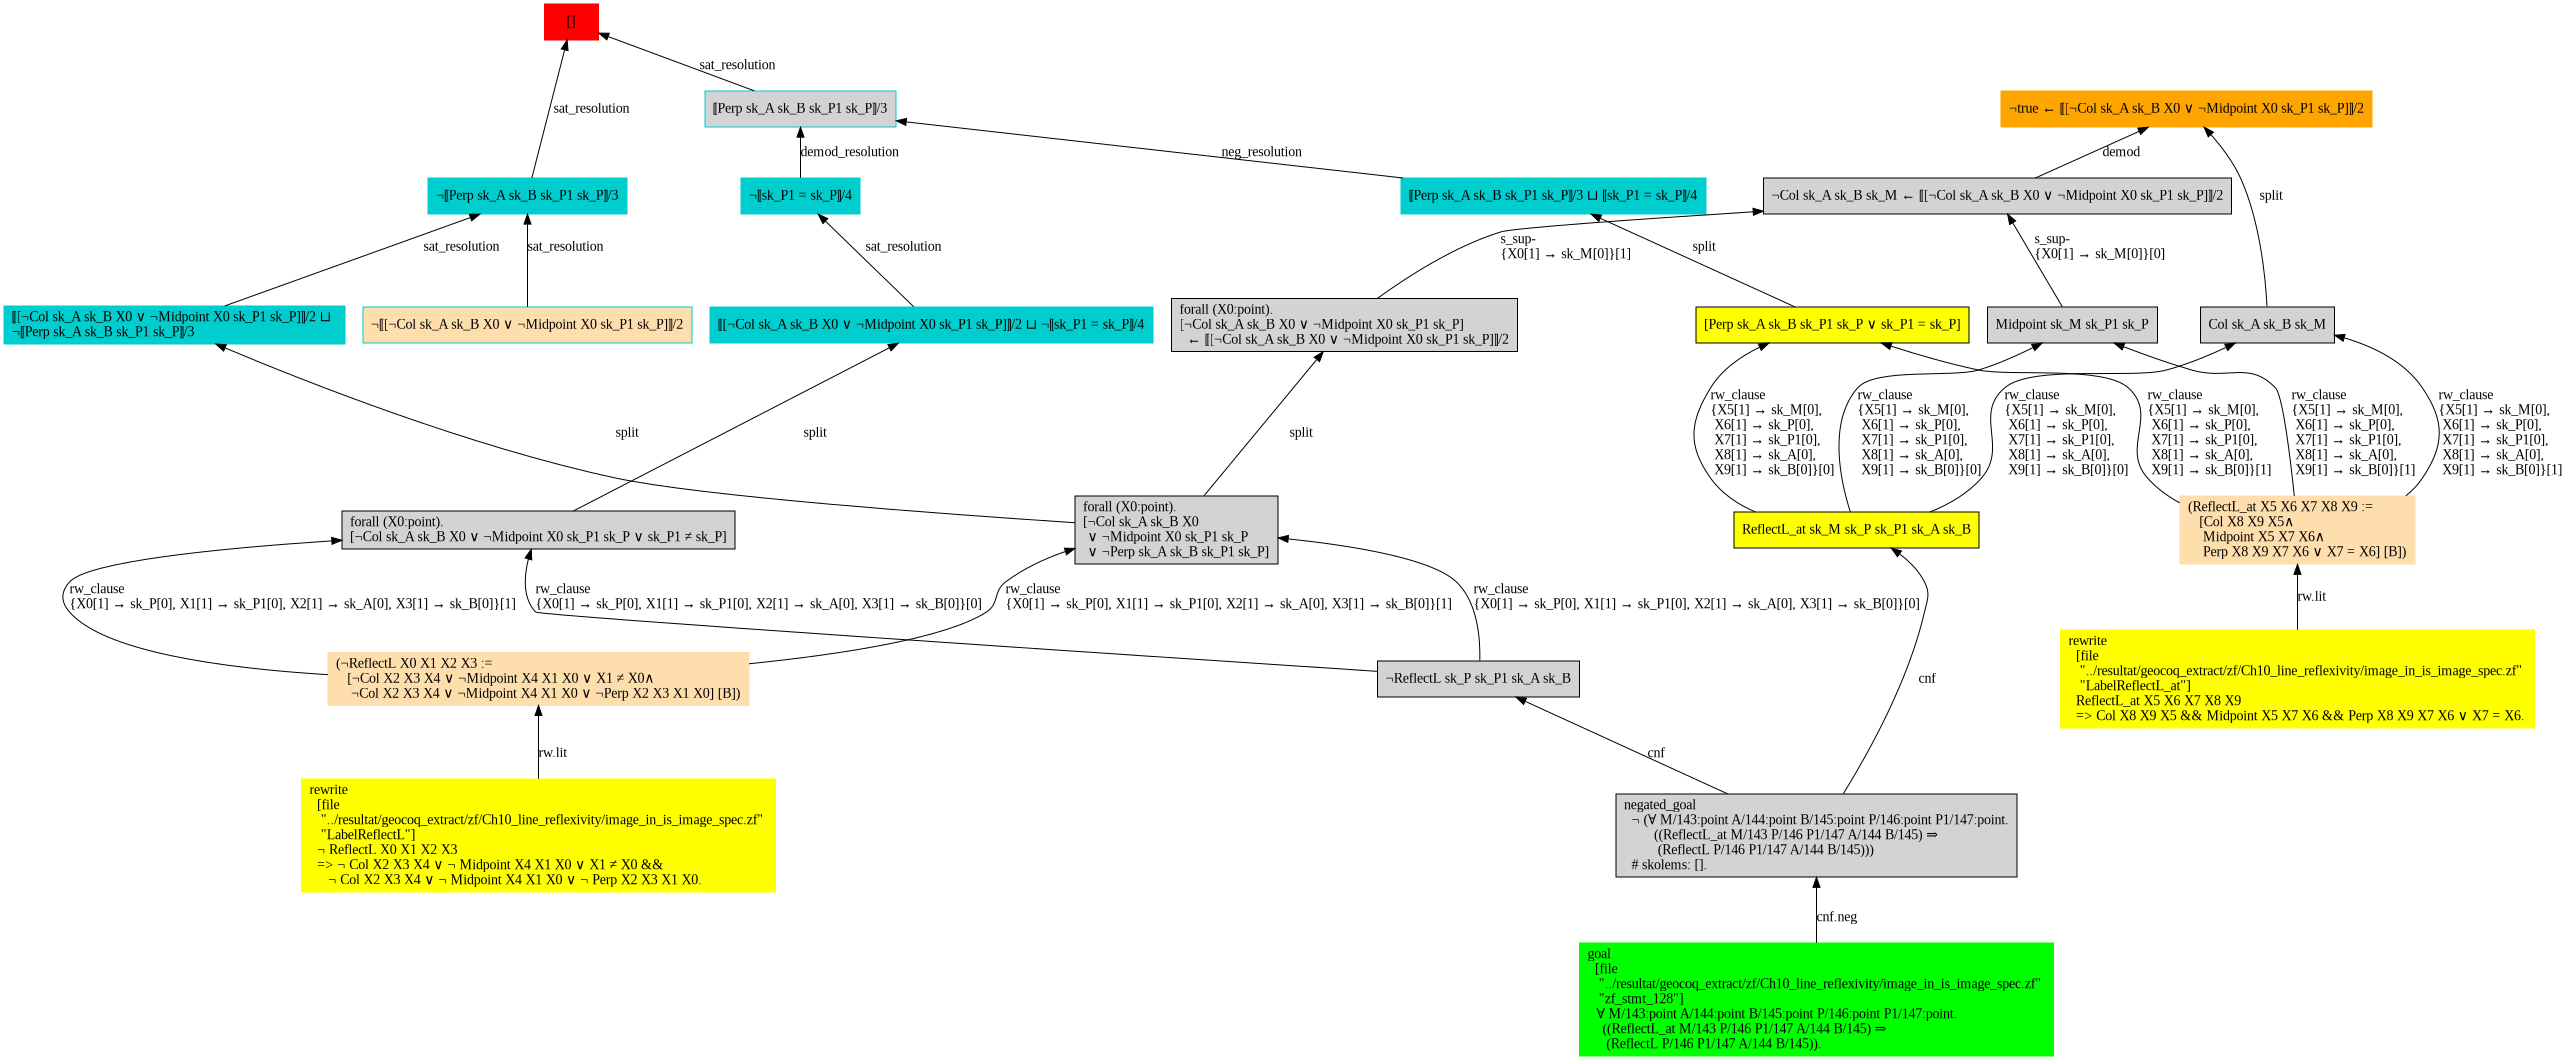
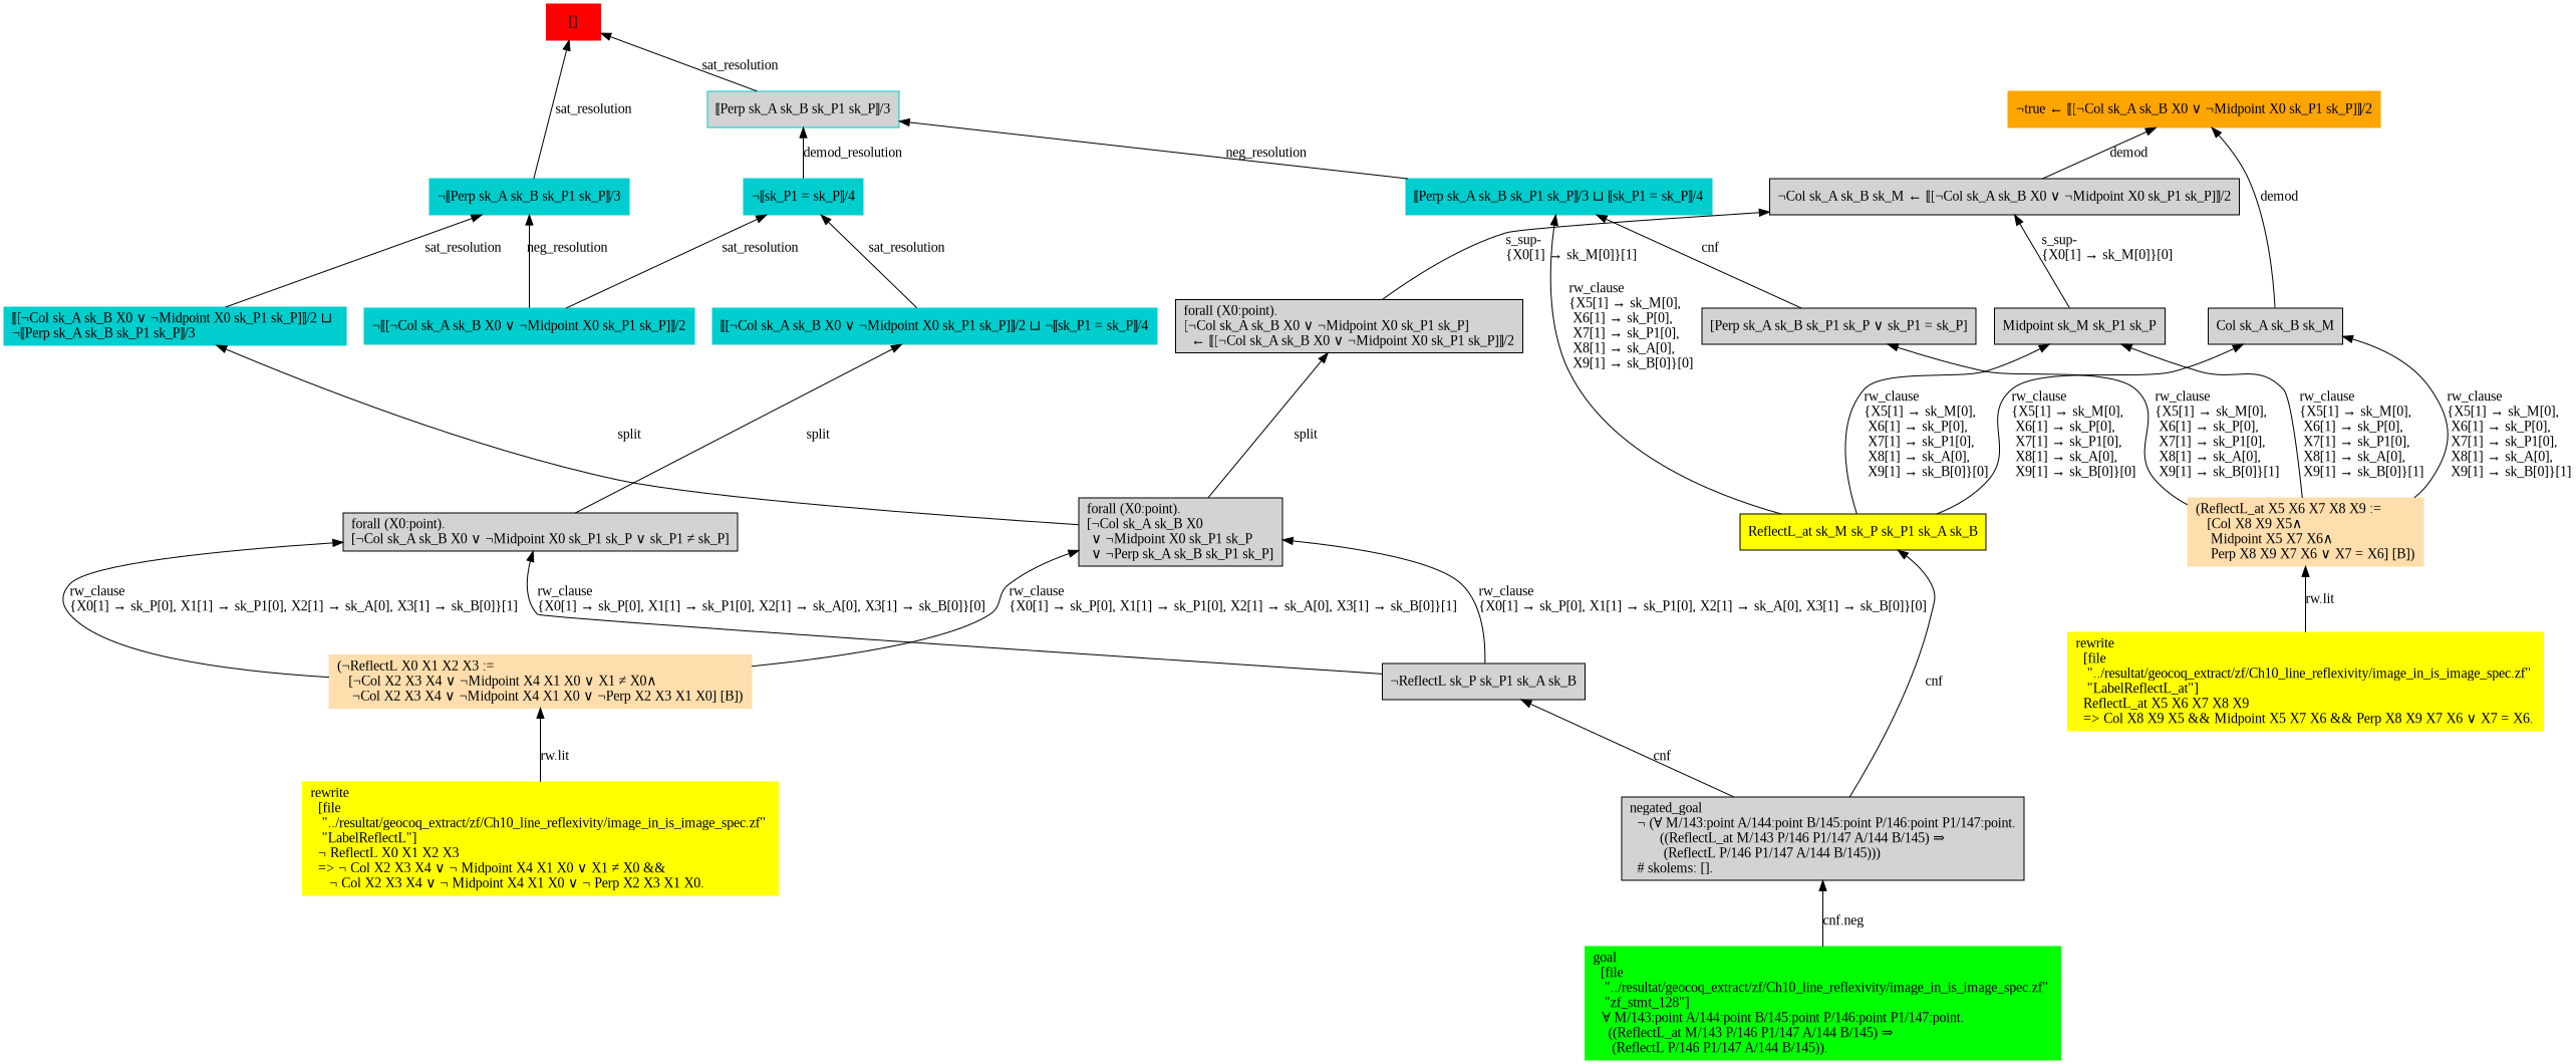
  digraph {
    fontname="Liberation Serif"
    node [fontname="Liberation Serif" shape=box style=filled]
    edge [dir=back fontname="Liberation Serif"]
    n1 [color=red label="[]"]
    n2 [color=cyan3 label="¬⟦Perp sk_A sk_B sk_P1 sk_P⟧/3\l"]
    n3 [color=cyan3 fillcolor=lightgrey label="⟦Perp sk_A sk_B sk_P1 sk_P⟧/3\l"]
-   n4 [color=cyan3 label="¬⟦[¬Col sk_A sk_B X0 ∨ ¬Midpoint X0 sk_P1 sk_P]⟧/2\l" fillcolor=navajowhite]
+   n4 [color=cyan3 label="¬⟦[¬Col sk_A sk_B X0 ∨ ¬Midpoint X0 sk_P1 sk_P]⟧/2\l"]
    n5 [color=cyan3 label="⟦[¬Col sk_A sk_B X0 ∨ ¬Midpoint X0 sk_P1 sk_P]⟧/2 ⊔ \l¬⟦Perp sk_A sk_B sk_P1 sk_P⟧/3\l"]
    n6 [color=cyan3 label="¬⟦sk_P1 = sk_P⟧/4\l"]
    n7 [color=cyan3 label="⟦Perp sk_A sk_B sk_P1 sk_P⟧/3 ⊔ ⟦sk_P1 = sk_P⟧/4\l"]
    n8 [label="forall (X0:point).\l[¬Col sk_A sk_B X0\l ∨ ¬Midpoint X0 sk_P1 sk_P\l ∨ ¬Perp sk_A sk_B sk_P1 sk_P]\l"]
    n9 [color=orange label="¬true ← ⟦[¬Col sk_A sk_B X0 ∨ ¬Midpoint X0 sk_P1 sk_P]⟧/2\l"]
    n10 [label="Col sk_A sk_B sk_M\l"]
    n11 [label="¬Col sk_A sk_B sk_M ← ⟦[¬Col sk_A sk_B X0 ∨ ¬Midpoint X0 sk_P1 sk_P]⟧/2\l"]
    n12 [color=navajowhite label="(ReflectL_at X5 X6 X7 X8 X9 :=\l   [Col X8 X9 X5∧\l    Midpoint X5 X7 X6∧\l    Perp X8 X9 X7 X6 ∨ X7 = X6] [B])\l"]
    n13 [fillcolor=yellow label="ReflectL_at sk_M sk_P sk_P1 sk_A sk_B\l"]
    n14 [label="forall (X0:point).\l[¬Col sk_A sk_B X0 ∨ ¬Midpoint X0 sk_P1 sk_P]\l  ← ⟦[¬Col sk_A sk_B X0 ∨ ¬Midpoint X0 sk_P1 sk_P]⟧/2\l"]
    n15 [label="Midpoint sk_M sk_P1 sk_P\l"]
    n16 [color=yellow label="rewrite\l  [file\l   \"../resultat/geocoq_extract/zf/Ch10_line_reflexivity/image_in_is_image_spec.zf\" \l   \"LabelReflectL_at\"]\l  ReflectL_at X5 X6 X7 X8 X9\l  =\> Col X8 X9 X5 && Midpoint X5 X7 X6 && Perp X8 X9 X7 X6 ∨ X7 = X6.\l"]
    n17 [label="negated_goal\l  ¬ (∀ M/143:point A/144:point B/145:point P/146:point P1/147:point.\l        ((ReflectL_at M/143 P/146 P1/147 A/144 B/145) ⇒\l         (ReflectL P/146 P1/147 A/144 B/145)))\l  # skolems: [].\l"]
    n18 [color=green label="goal\l  [file\l   \"../resultat/geocoq_extract/zf/Ch10_line_reflexivity/image_in_is_image_spec.zf\" \l   \"zf_stmt_128\"]\l  ∀ M/143:point A/144:point B/145:point P/146:point P1/147:point.\l    ((ReflectL_at M/143 P/146 P1/147 A/144 B/145) ⇒\l     (ReflectL P/146 P1/147 A/144 B/145)).\l"]
    n19 [color=navajowhite label="(¬ReflectL X0 X1 X2 X3 :=\l   [¬Col X2 X3 X4 ∨ ¬Midpoint X4 X1 X0 ∨ X1 ≠ X0∧\l    ¬Col X2 X3 X4 ∨ ¬Midpoint X4 X1 X0 ∨ ¬Perp X2 X3 X1 X0] [B])\l"]
    n20 [label="¬ReflectL sk_P sk_P1 sk_A sk_B\l"]
    n21 [color=yellow label="rewrite\l  [file\l   \"../resultat/geocoq_extract/zf/Ch10_line_reflexivity/image_in_is_image_spec.zf\" \l   \"LabelReflectL\"]\l  ¬ ReflectL X0 X1 X2 X3\l  =\> ¬ Col X2 X3 X4 ∨ ¬ Midpoint X4 X1 X0 ∨ X1 ≠ X0 && \l     ¬ Col X2 X3 X4 ∨ ¬ Midpoint X4 X1 X0 ∨ ¬ Perp X2 X3 X1 X0.\l"]
    n22 [color=cyan3 label="⟦[¬Col sk_A sk_B X0 ∨ ¬Midpoint X0 sk_P1 sk_P]⟧/2 ⊔ ¬⟦sk_P1 = sk_P⟧/4\l"]
-   n23 [label="[Perp sk_A sk_B sk_P1 sk_P ∨ sk_P1 = sk_P]\l" fillcolor=yellow]
+   n23 [label="[Perp sk_A sk_B sk_P1 sk_P ∨ sk_P1 = sk_P]\l"]
    n24 [label="forall (X0:point).\l[¬Col sk_A sk_B X0 ∨ ¬Midpoint X0 sk_P1 sk_P ∨ sk_P1 ≠ sk_P]\l"]
    n1 -> n2 [label=sat_resolution]
    n1 -> n3 [label=sat_resolution]
-   n2 -> n4 [label=sat_resolution]
+   n2 -> n4 [label=neg_resolution]
    n2 -> n5 [label=sat_resolution]
    n3 -> n6 [label=demod_resolution]
    n3 -> n7 [label=neg_resolution]
    n5 -> n8 [label=split]
+   n6 -> n4 [label=sat_resolution]
    n6 -> n22 [label=sat_resolution]
-   n7 -> n23 [label=split]
+   n7 -> n23 [label=cnf]
    n8 -> n19 [label="rw_clause\l\{X0[1] → sk_P[0], X1[1] → sk_P1[0], X2[1] → sk_A[0], X3[1] → sk_B[0]\}[1]\l"]
    n8 -> n20 [label="rw_clause\l\{X0[1] → sk_P[0], X1[1] → sk_P1[0], X2[1] → sk_A[0], X3[1] → sk_B[0]\}[0]\l"]
-   n9 -> n10 [label=split]
+   n9 -> n10 [label=demod]
    n9 -> n11 [label=demod]
    n10 -> n12 [label="rw_clause\l\{X5[1] → sk_M[0], \l X6[1] → sk_P[0], \l X7[1] → sk_P1[0], \l X8[1] → sk_A[0], \l X9[1] → sk_B[0]\}[1]\l"]
    n10 -> n13 [label="rw_clause\l\{X5[1] → sk_M[0], \l X6[1] → sk_P[0], \l X7[1] → sk_P1[0], \l X8[1] → sk_A[0], \l X9[1] → sk_B[0]\}[0]\l"]
    n11 -> n14 [label="s_sup-\l\{X0[1] → sk_M[0]\}[1]\l"]
    n11 -> n15 [label="s_sup-\l\{X0[1] → sk_M[0]\}[0]\l"]
    n12 -> n16 [label="rw.lit"]
    n13 -> n17 [label=cnf]
    n14 -> n8 [label=split]
    n15 -> n12 [label="rw_clause\l\{X5[1] → sk_M[0], \l X6[1] → sk_P[0], \l X7[1] → sk_P1[0], \l X8[1] → sk_A[0], \l X9[1] → sk_B[0]\}[1]\l"]
    n15 -> n13 [label="rw_clause\l\{X5[1] → sk_M[0], \l X6[1] → sk_P[0], \l X7[1] → sk_P1[0], \l X8[1] → sk_A[0], \l X9[1] → sk_B[0]\}[0]\l"]
    n17 -> n18 [label="cnf.neg"]
    n19 -> n21 [label="rw.lit"]
    n20 -> n17 [label=cnf]
    n22 -> n24 [label=split]
    n23 -> n12 [label="rw_clause\l\{X5[1] → sk_M[0], \l X6[1] → sk_P[0], \l X7[1] → sk_P1[0], \l X8[1] → sk_A[0], \l X9[1] → sk_B[0]\}[1]\l"]
-   n23 -> n13 [label="rw_clause\l\{X5[1] → sk_M[0], \l X6[1] → sk_P[0], \l X7[1] → sk_P1[0], \l X8[1] → sk_A[0], \l X9[1] → sk_B[0]\}[0]\l"]
+   n7 -> n13 [label="rw_clause\l\{X5[1] → sk_M[0], \l X6[1] → sk_P[0], \l X7[1] → sk_P1[0], \l X8[1] → sk_A[0], \l X9[1] → sk_B[0]\}[0]\l"]
    n24 -> n19 [label="rw_clause\l\{X0[1] → sk_P[0], X1[1] → sk_P1[0], X2[1] → sk_A[0], X3[1] → sk_B[0]\}[1]\l"]
    n24 -> n20 [label="rw_clause\l\{X0[1] → sk_P[0], X1[1] → sk_P1[0], X2[1] → sk_A[0], X3[1] → sk_B[0]\}[0]\l"]
  }
